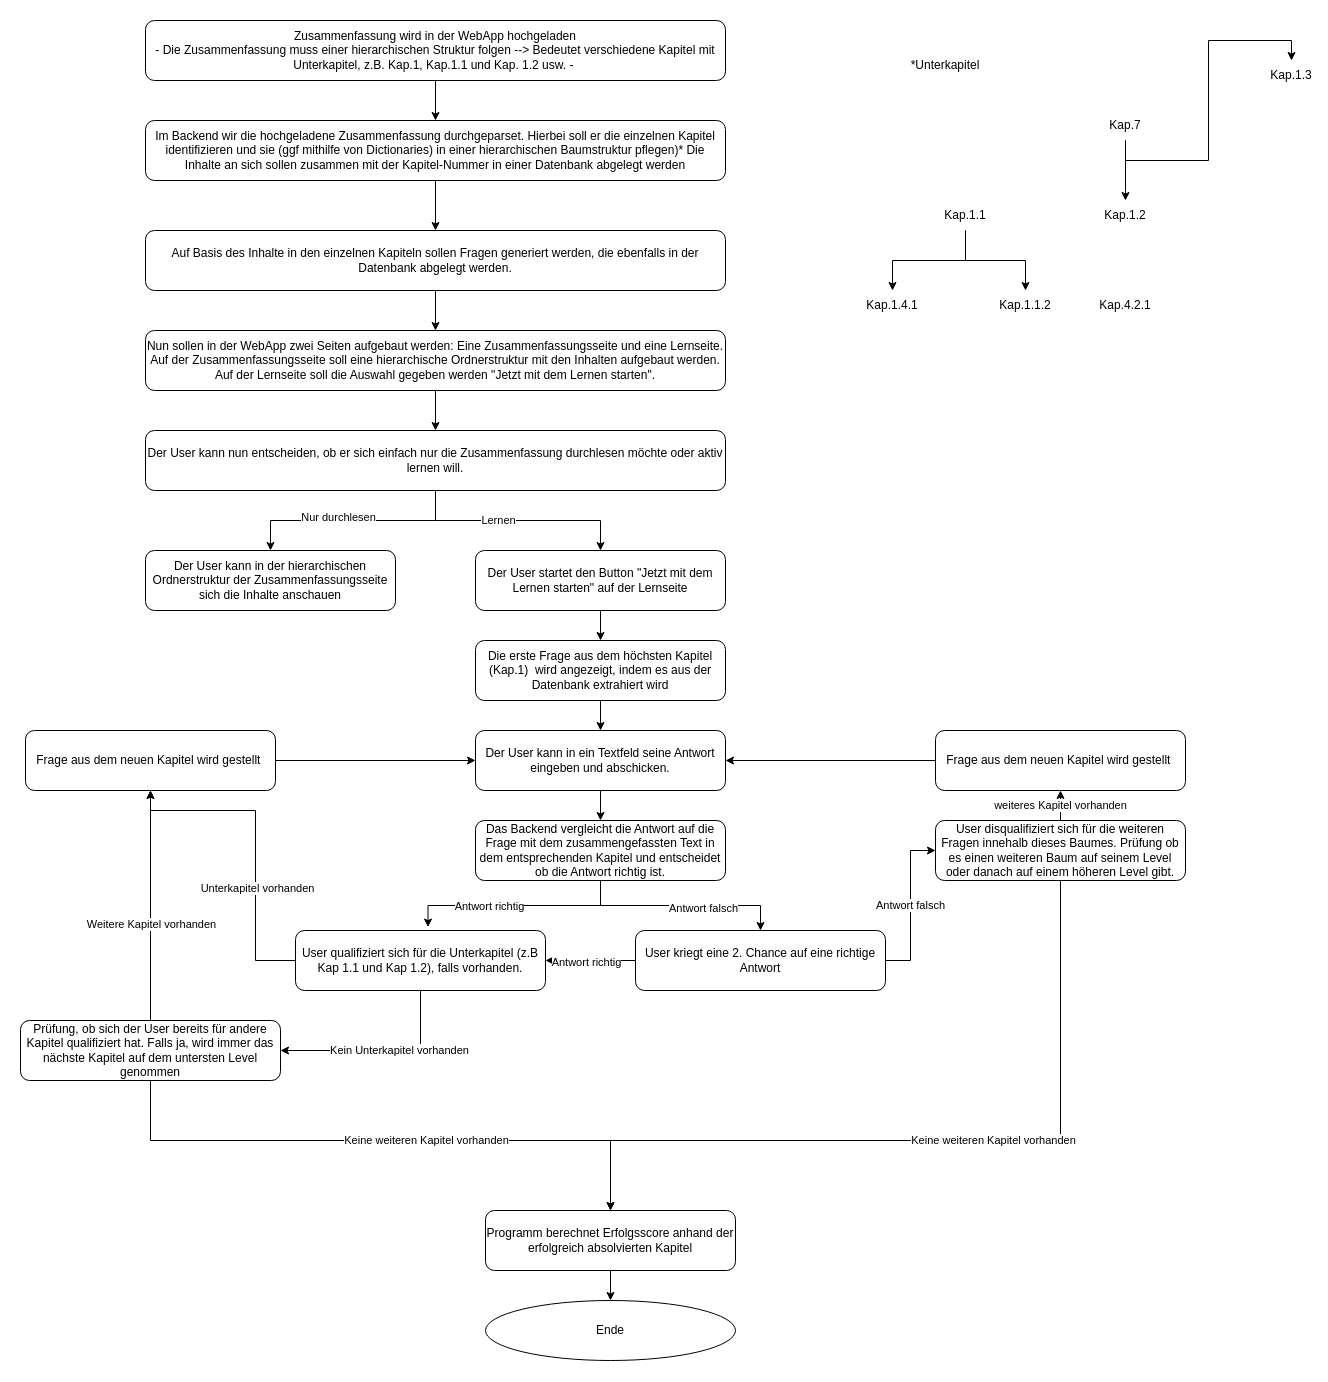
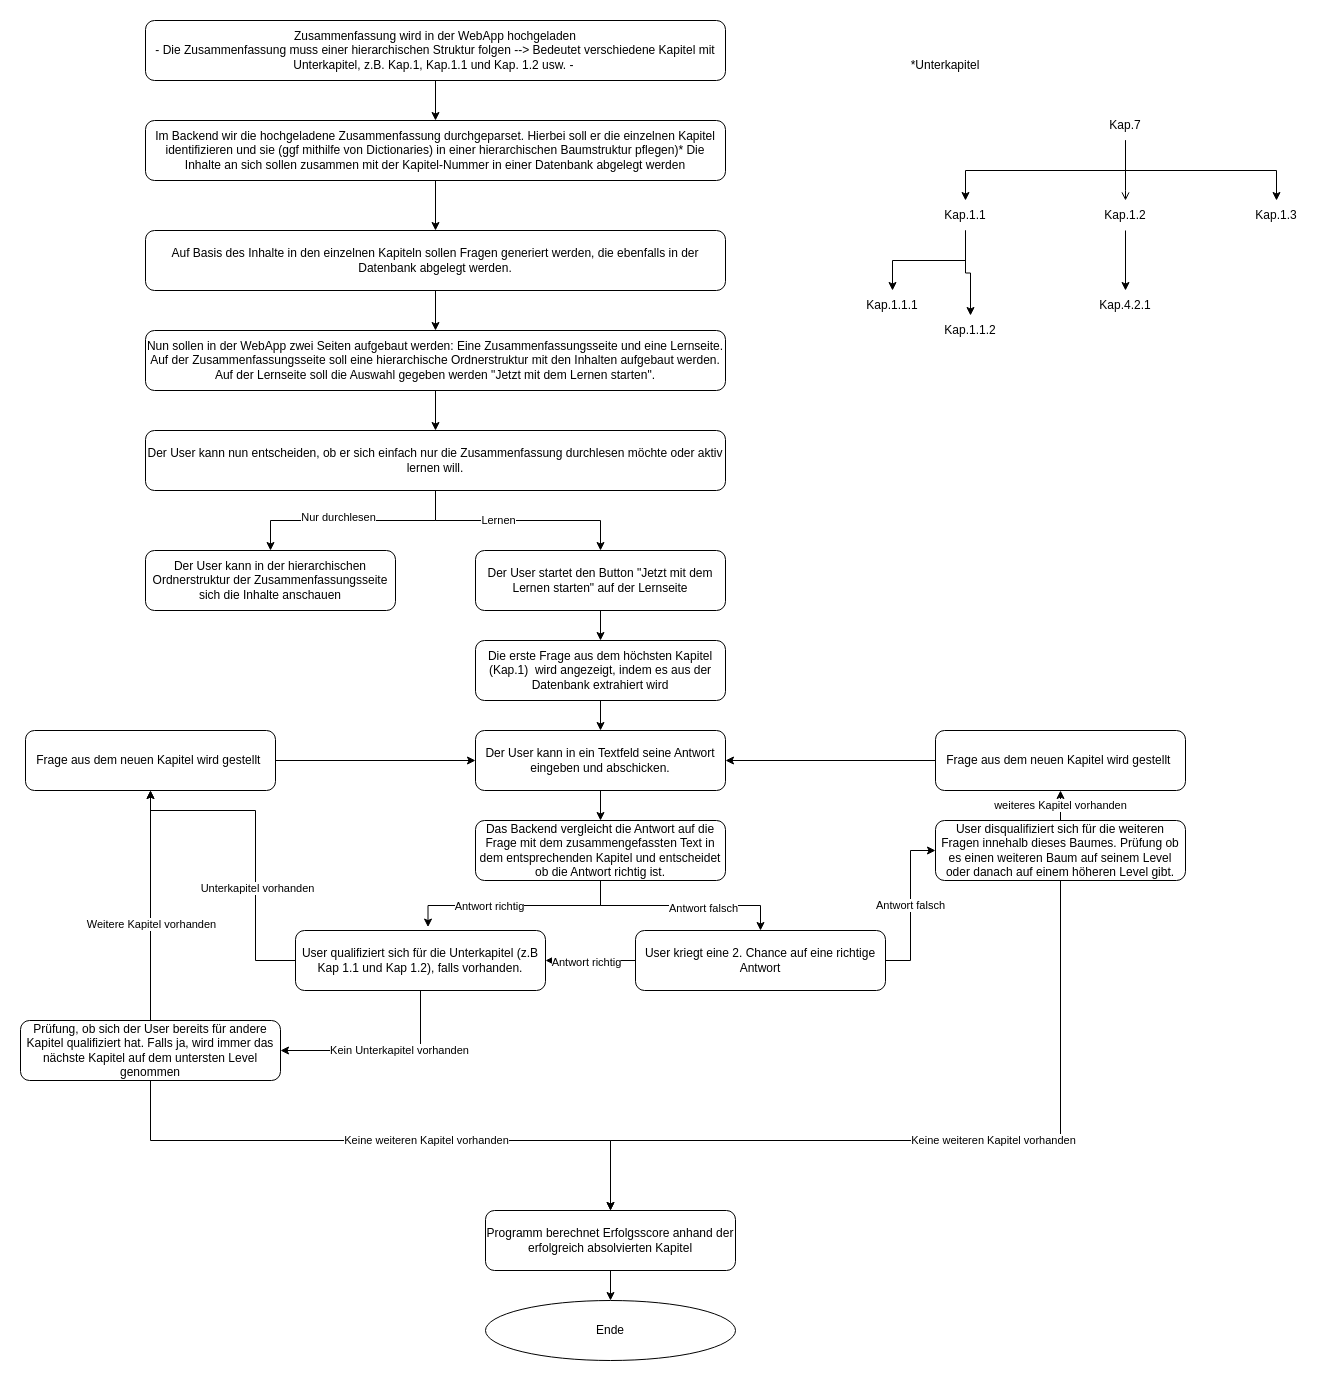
  <mxCell id="0" />
  <mxCell id="1" parent="0" />
  <mxCell id="2" value="" style="edgeStyle=orthogonalEdgeStyle;rounded=0;orthogonalLoop=1;jettySize=auto;html=1;" edge="1" parent="1" source="3" target="5"><mxGeometry relative="1" as="geometry" /></mxCell>
  <mxCell id="3" value="Zusammenfassung wird in der WebApp hochgeladen&lt;br&gt;- Die Zusammenfassung muss einer hierarchischen Struktur folgen --&amp;gt; Bedeutet verschiedene Kapitel mit Unterkapitel, z.B. Kap.1, Kap.1.1 und Kap. 1.2 usw. -&amp;nbsp;" style="rounded=1;whiteSpace=wrap;html=1;" vertex="1" parent="1"><mxGeometry x="145" y="20" width="580" height="60" as="geometry" /></mxCell>
  <mxCell id="4" value="" style="edgeStyle=orthogonalEdgeStyle;rounded=0;orthogonalLoop=1;jettySize=auto;html=1;" edge="1" parent="1" source="5" target="9"><mxGeometry relative="1" as="geometry" /></mxCell>
  <mxCell id="5" value="Im Backend wir die hochgeladene Zusammenfassung durchgeparset. Hierbei soll er die einzelnen Kapitel identifizieren und sie (ggf mithilfe von Dictionaries) in einer hierarchischen Baumstruktur pflegen)* Die Inhalte an sich sollen zusammen mit der Kapitel-Nummer in einer Datenbank abgelegt werden" style="rounded=1;whiteSpace=wrap;html=1;" vertex="1" parent="1"><mxGeometry x="145" y="120" width="580" height="60" as="geometry" /></mxCell>
  <mxCell id="6" value="" style="edgeStyle=orthogonalEdgeStyle;rounded=0;orthogonalLoop=1;jettySize=auto;html=1;" edge="1" parent="1" source="7" target="14"><mxGeometry relative="1" as="geometry" /></mxCell>
  <mxCell id="7" value="Nun sollen in der WebApp zwei Seiten aufgebaut werden: Eine Zusammenfassungsseite und eine Lernseite. Auf der Zusammenfassungsseite soll eine hierarchische Ordnerstruktur mit den Inhalten aufgebaut werden. Auf der Lernseite soll die Auswahl gegeben werden &quot;Jetzt mit dem Lernen starten&quot;." style="rounded=1;whiteSpace=wrap;html=1;" vertex="1" parent="1"><mxGeometry x="145" y="330" width="580" height="60" as="geometry" /></mxCell>
  <mxCell id="8" value="" style="edgeStyle=orthogonalEdgeStyle;rounded=0;orthogonalLoop=1;jettySize=auto;html=1;" edge="1" parent="1" source="9" target="7"><mxGeometry relative="1" as="geometry" /></mxCell>
  <mxCell id="9" value="Auf Basis des Inhalte in den einzelnen Kapiteln sollen Fragen generiert werden, die ebenfalls in der Datenbank abgelegt werden." style="rounded=1;whiteSpace=wrap;html=1;" vertex="1" parent="1"><mxGeometry x="145" y="230" width="580" height="60" as="geometry" /></mxCell>
  <mxCell id="10" style="edgeStyle=orthogonalEdgeStyle;rounded=0;orthogonalLoop=1;jettySize=auto;html=1;exitX=0.5;exitY=1;exitDx=0;exitDy=0;" edge="1" parent="1" source="14" target="15"><mxGeometry relative="1" as="geometry" /></mxCell>
  <mxCell id="11" value="Nur durchlesen" style="edgeLabel;html=1;align=center;verticalAlign=middle;resizable=0;points=[];" vertex="1" connectable="0" parent="10"><mxGeometry x="0.141" y="-4" relative="1" as="geometry"><mxPoint as="offset" /></mxGeometry></mxCell>
  <mxCell id="12" style="edgeStyle=orthogonalEdgeStyle;rounded=0;orthogonalLoop=1;jettySize=auto;html=1;exitX=0.5;exitY=1;exitDx=0;exitDy=0;entryX=0.5;entryY=0;entryDx=0;entryDy=0;" edge="1" parent="1" source="14" target="17"><mxGeometry relative="1" as="geometry" /></mxCell>
  <mxCell id="13" value="Lernen" style="edgeLabel;html=1;align=center;verticalAlign=middle;resizable=0;points=[];" vertex="1" connectable="0" parent="12"><mxGeometry x="-0.186" y="1" relative="1" as="geometry"><mxPoint as="offset" /></mxGeometry></mxCell>
  <mxCell id="14" value="Der User kann nun entscheiden, ob er sich einfach nur die Zusammenfassung durchlesen möchte oder aktiv lernen will." style="rounded=1;whiteSpace=wrap;html=1;" vertex="1" parent="1"><mxGeometry x="145" y="430" width="580" height="60" as="geometry" /></mxCell>
  <mxCell id="15" value="Der User kann in der hierarchischen Ordnerstruktur der Zusammenfassungsseite sich die Inhalte anschauen" style="rounded=1;whiteSpace=wrap;html=1;" vertex="1" parent="1"><mxGeometry x="145" y="550" width="250" height="60" as="geometry" /></mxCell>
  <mxCell id="16" value="" style="edgeStyle=orthogonalEdgeStyle;rounded=0;orthogonalLoop=1;jettySize=auto;html=1;" edge="1" parent="1" source="17" target="19"><mxGeometry relative="1" as="geometry" /></mxCell>
  <mxCell id="17" value="Der User startet den Button &quot;Jetzt mit dem Lernen starten&quot; auf der Lernseite" style="rounded=1;whiteSpace=wrap;html=1;" vertex="1" parent="1"><mxGeometry x="475" y="550" width="250" height="60" as="geometry" /></mxCell>
  <mxCell id="18" value="" style="edgeStyle=orthogonalEdgeStyle;rounded=0;orthogonalLoop=1;jettySize=auto;html=1;" edge="1" parent="1" source="19" target="21"><mxGeometry relative="1" as="geometry" /></mxCell>
  <mxCell id="19" value="Die erste Frage aus dem höchsten Kapitel (Kap.1)&amp;nbsp; wird angezeigt, indem es aus der Datenbank extrahiert wird" style="rounded=1;whiteSpace=wrap;html=1;" vertex="1" parent="1"><mxGeometry x="475" y="640" width="250" height="60" as="geometry" /></mxCell>
  <mxCell id="20" value="" style="edgeStyle=orthogonalEdgeStyle;rounded=0;orthogonalLoop=1;jettySize=auto;html=1;" edge="1" parent="1" source="21" target="26"><mxGeometry relative="1" as="geometry" /></mxCell>
  <mxCell id="21" value="Der User kann in ein Textfeld seine Antwort eingeben und abschicken." style="rounded=1;whiteSpace=wrap;html=1;" vertex="1" parent="1"><mxGeometry x="475" y="730" width="250" height="60" as="geometry" /></mxCell>
  <mxCell id="22" style="edgeStyle=orthogonalEdgeStyle;rounded=0;orthogonalLoop=1;jettySize=auto;html=1;exitX=0.5;exitY=1;exitDx=0;exitDy=0;entryX=0.53;entryY=-0.057;entryDx=0;entryDy=0;entryPerimeter=0;" edge="1" parent="1" source="26" target="31"><mxGeometry relative="1" as="geometry" /></mxCell>
  <mxCell id="23" value="Antwort richtig" style="edgeLabel;html=1;align=center;verticalAlign=middle;resizable=0;points=[];" vertex="1" connectable="0" parent="22"><mxGeometry x="0.249" relative="1" as="geometry"><mxPoint as="offset" /></mxGeometry></mxCell>
  <mxCell id="24" style="edgeStyle=orthogonalEdgeStyle;rounded=0;orthogonalLoop=1;jettySize=auto;html=1;exitX=0.5;exitY=1;exitDx=0;exitDy=0;entryX=0.5;entryY=0;entryDx=0;entryDy=0;" edge="1" parent="1" source="26" target="35"><mxGeometry relative="1" as="geometry" /></mxCell>
  <mxCell id="25" value="Antwort falsch" style="edgeLabel;html=1;align=center;verticalAlign=middle;resizable=0;points=[];" vertex="1" connectable="0" parent="24"><mxGeometry x="0.214" y="-2" relative="1" as="geometry"><mxPoint as="offset" /></mxGeometry></mxCell>
  <mxCell id="26" value="Das Backend vergleicht die Antwort auf die Frage mit dem zusammengefassten Text in dem entsprechenden Kapitel und entscheidet ob die Antwort richtig ist." style="rounded=1;whiteSpace=wrap;html=1;" vertex="1" parent="1"><mxGeometry x="475" y="820" width="250" height="60" as="geometry" /></mxCell>
  <mxCell id="27" style="edgeStyle=orthogonalEdgeStyle;rounded=0;orthogonalLoop=1;jettySize=auto;html=1;exitX=0;exitY=0.5;exitDx=0;exitDy=0;entryX=0.5;entryY=1;entryDx=0;entryDy=0;" edge="1" parent="1" source="31" target="45"><mxGeometry relative="1" as="geometry"><Array as="points"><mxPoint x="255" y="960" /><mxPoint x="255" y="810" /><mxPoint x="150" y="810" /></Array></mxGeometry></mxCell>
  <mxCell id="28" value="Unterkapitel vorhanden" style="edgeLabel;html=1;align=center;verticalAlign=middle;resizable=0;points=[];" vertex="1" connectable="0" parent="27"><mxGeometry x="-0.285" y="-1" relative="1" as="geometry"><mxPoint as="offset" /></mxGeometry></mxCell>
  <mxCell id="29" style="edgeStyle=orthogonalEdgeStyle;rounded=0;orthogonalLoop=1;jettySize=auto;html=1;exitX=0.5;exitY=1;exitDx=0;exitDy=0;entryX=1;entryY=0.5;entryDx=0;entryDy=0;" edge="1" parent="1" source="31" target="50"><mxGeometry relative="1" as="geometry" /></mxCell>
  <mxCell id="30" value="Kein Unterkapitel vorhanden" style="edgeLabel;html=1;align=center;verticalAlign=middle;resizable=0;points=[];" vertex="1" connectable="0" parent="29"><mxGeometry x="-0.183" y="-1" relative="1" as="geometry"><mxPoint as="offset" /></mxGeometry></mxCell>
  <mxCell id="31" value="User qualifiziert sich für die Unterkapitel (z.B Kap 1.1 und Kap 1.2), falls vorhanden." style="rounded=1;whiteSpace=wrap;html=1;" vertex="1" parent="1"><mxGeometry x="295" y="930" width="250" height="60" as="geometry" /></mxCell>
  <mxCell id="32" style="edgeStyle=orthogonalEdgeStyle;rounded=0;orthogonalLoop=1;jettySize=auto;html=1;exitX=0;exitY=0.5;exitDx=0;exitDy=0;entryX=1;entryY=0.5;entryDx=0;entryDy=0;" edge="1" parent="1" source="35" target="31"><mxGeometry relative="1" as="geometry" /></mxCell>
  <mxCell id="33" value="Antwort richtig" style="edgeLabel;html=1;align=center;verticalAlign=middle;resizable=0;points=[];" vertex="1" connectable="0" parent="32"><mxGeometry x="0.12" y="1" relative="1" as="geometry"><mxPoint as="offset" /></mxGeometry></mxCell>
  <mxCell id="34" value="Antwort falsch" style="edgeStyle=orthogonalEdgeStyle;rounded=0;orthogonalLoop=1;jettySize=auto;html=1;exitX=1;exitY=0.5;exitDx=0;exitDy=0;entryX=0;entryY=0.5;entryDx=0;entryDy=0;" edge="1" parent="1" source="35" target="39"><mxGeometry relative="1" as="geometry" /></mxCell>
  <mxCell id="35" value="User kriegt eine 2. Chance auf eine richtige Antwort" style="rounded=1;whiteSpace=wrap;html=1;" vertex="1" parent="1"><mxGeometry x="635" y="930" width="250" height="60" as="geometry" /></mxCell>
  <mxCell id="36" value="weiteres Kapitel vorhanden" style="edgeStyle=orthogonalEdgeStyle;rounded=0;orthogonalLoop=1;jettySize=auto;html=1;exitX=0.5;exitY=0;exitDx=0;exitDy=0;entryX=0.5;entryY=1;entryDx=0;entryDy=0;" edge="1" parent="1" source="39" target="41"><mxGeometry relative="1" as="geometry" /></mxCell>
  <mxCell id="37" style="edgeStyle=orthogonalEdgeStyle;rounded=0;orthogonalLoop=1;jettySize=auto;html=1;exitX=0.5;exitY=1;exitDx=0;exitDy=0;" edge="1" parent="1" source="39" target="43"><mxGeometry relative="1" as="geometry"><Array as="points"><mxPoint x="1060" y="1140" /><mxPoint x="610" y="1140" /></Array></mxGeometry></mxCell>
  <mxCell id="38" value="Keine weiteren Kapitel vorhanden" style="edgeLabel;html=1;align=center;verticalAlign=middle;resizable=0;points=[];" vertex="1" connectable="0" parent="37"><mxGeometry x="-0.16" y="-1" relative="1" as="geometry"><mxPoint as="offset" /></mxGeometry></mxCell>
  <mxCell id="39" value="User disqualifiziert sich für die weiteren Fragen innehalb dieses Baumes. Prüfung ob es einen weiteren Baum auf seinem Level oder danach auf einem höheren Level gibt." style="rounded=1;whiteSpace=wrap;html=1;" vertex="1" parent="1"><mxGeometry x="935" y="820" width="250" height="60" as="geometry" /></mxCell>
  <mxCell id="40" style="edgeStyle=orthogonalEdgeStyle;rounded=0;orthogonalLoop=1;jettySize=auto;html=1;exitX=0;exitY=0.5;exitDx=0;exitDy=0;entryX=1;entryY=0.5;entryDx=0;entryDy=0;" edge="1" parent="1" source="41" target="21"><mxGeometry relative="1" as="geometry" /></mxCell>
  <mxCell id="41" value="Frage aus dem neuen Kapitel wird gestellt&amp;nbsp;" style="rounded=1;whiteSpace=wrap;html=1;" vertex="1" parent="1"><mxGeometry x="935" y="730" width="250" height="60" as="geometry" /></mxCell>
  <mxCell id="42" style="edgeStyle=orthogonalEdgeStyle;rounded=0;orthogonalLoop=1;jettySize=auto;html=1;exitX=0.5;exitY=1;exitDx=0;exitDy=0;entryX=0.5;entryY=0;entryDx=0;entryDy=0;" edge="1" parent="1" source="43" target="51"><mxGeometry relative="1" as="geometry" /></mxCell>
  <mxCell id="43" value="Programm berechnet Erfolgsscore anhand der erfolgreich absolvierten Kapitel" style="rounded=1;whiteSpace=wrap;html=1;" vertex="1" parent="1"><mxGeometry x="485" y="1210" width="250" height="60" as="geometry" /></mxCell>
  <mxCell id="44" style="edgeStyle=orthogonalEdgeStyle;rounded=0;orthogonalLoop=1;jettySize=auto;html=1;exitX=1;exitY=0.5;exitDx=0;exitDy=0;entryX=0;entryY=0.5;entryDx=0;entryDy=0;" edge="1" parent="1" source="45" target="21"><mxGeometry relative="1" as="geometry" /></mxCell>
  <mxCell id="45" value="Frage aus dem neuen Kapitel wird gestellt&amp;nbsp;" style="rounded=1;whiteSpace=wrap;html=1;" vertex="1" parent="1"><mxGeometry x="25" y="730" width="250" height="60" as="geometry" /></mxCell>
  <mxCell id="46" style="edgeStyle=orthogonalEdgeStyle;rounded=0;orthogonalLoop=1;jettySize=auto;html=1;exitX=0.5;exitY=0;exitDx=0;exitDy=0;entryX=0.5;entryY=1;entryDx=0;entryDy=0;" edge="1" parent="1" source="50" target="45"><mxGeometry relative="1" as="geometry" /></mxCell>
  <mxCell id="47" value="Weitere Kapitel vorhanden" style="edgeLabel;html=1;align=center;verticalAlign=middle;resizable=0;points=[];" vertex="1" connectable="0" parent="46"><mxGeometry x="-0.158" relative="1" as="geometry"><mxPoint as="offset" /></mxGeometry></mxCell>
  <mxCell id="48" style="edgeStyle=orthogonalEdgeStyle;rounded=0;orthogonalLoop=1;jettySize=auto;html=1;exitX=0.5;exitY=1;exitDx=0;exitDy=0;entryX=0.5;entryY=0;entryDx=0;entryDy=0;" edge="1" parent="1" source="50" target="43"><mxGeometry relative="1" as="geometry"><Array as="points"><mxPoint x="150" y="1140" /><mxPoint x="610" y="1140" /></Array></mxGeometry></mxCell>
  <mxCell id="49" value="Keine weiteren Kapitel vorhanden" style="edgeLabel;html=1;align=center;verticalAlign=middle;resizable=0;points=[];" vertex="1" connectable="0" parent="48"><mxGeometry x="0.135" y="1" relative="1" as="geometry"><mxPoint as="offset" /></mxGeometry></mxCell>
  <mxCell id="50" value="Prüfung, ob sich der User bereits für andere Kapitel qualifiziert hat. Falls ja, wird immer das nächste Kapitel auf dem untersten Level genommen" style="rounded=1;whiteSpace=wrap;html=1;" vertex="1" parent="1"><mxGeometry x="20" y="1020" width="260" height="60" as="geometry" /></mxCell>
  <mxCell id="51" value="Ende" style="ellipse;whiteSpace=wrap;html=1;" vertex="1" parent="1"><mxGeometry x="485" y="1300" width="250" height="60" as="geometry" /></mxCell>
  <mxCell id="52" value="*Unterkapitel" style="text;html=1;strokeColor=none;fillColor=none;align=center;verticalAlign=middle;whiteSpace=wrap;rounded=0;" vertex="1" parent="1"><mxGeometry x="915" y="50" width="60" height="30" as="geometry" /></mxCell>
- <mxCell id="54" style="edgeStyle=orthogonalEdgeStyle;rounded=0;orthogonalLoop=1;jettySize=auto;html=1;exitX=0.5;exitY=1;exitDx=0;exitDy=0;" edge="1" parent="1" source="56" target="61"><mxGeometry relative="1" as="geometry"><Array as="points"><mxPoint x="1125" y="190" /><mxPoint x="1125" y="190" /></Array></mxGeometry></mxCell>
+ <mxCell id="53" style="edgeStyle=orthogonalEdgeStyle;rounded=0;orthogonalLoop=1;jettySize=auto;html=1;exitX=0.5;exitY=1;exitDx=0;exitDy=0;entryX=0.5;entryY=0;entryDx=0;entryDy=0;" edge="1" parent="1" source="56" target="59"><mxGeometry relative="1" as="geometry" /></mxCell>
+ <mxCell id="54" style="edgeStyle=orthogonalEdgeStyle;rounded=0;orthogonalLoop=1;jettySize=auto;html=1;exitX=0.5;exitY=1;exitDx=0;exitDy=0;endArrow=open;" edge="1" parent="1" source="56" target="61"><mxGeometry relative="1" as="geometry"><Array as="points"><mxPoint x="1125" y="190" /><mxPoint x="1125" y="190" /></Array></mxGeometry></mxCell>
  <mxCell id="55" style="edgeStyle=orthogonalEdgeStyle;rounded=0;orthogonalLoop=1;jettySize=auto;html=1;exitX=0.5;exitY=1;exitDx=0;exitDy=0;entryX=0.5;entryY=0;entryDx=0;entryDy=0;" edge="1" parent="1" source="56" target="62"><mxGeometry relative="1" as="geometry" /></mxCell>
  <mxCell id="56" value="Kap.7" style="text;html=1;strokeColor=none;fillColor=none;align=center;verticalAlign=middle;whiteSpace=wrap;rounded=0;" vertex="1" parent="1"><mxGeometry x="1095" y="110" width="60" height="30" as="geometry" /></mxCell>
  <mxCell id="57" style="edgeStyle=orthogonalEdgeStyle;rounded=0;orthogonalLoop=1;jettySize=auto;html=1;exitX=0.5;exitY=1;exitDx=0;exitDy=0;entryX=0.5;entryY=0;entryDx=0;entryDy=0;" edge="1" parent="1" source="59" target="63"><mxGeometry relative="1" as="geometry" /></mxCell>
  <mxCell id="58" style="edgeStyle=orthogonalEdgeStyle;rounded=0;orthogonalLoop=1;jettySize=auto;html=1;exitX=0.5;exitY=1;exitDx=0;exitDy=0;entryX=0.5;entryY=0;entryDx=0;entryDy=0;" edge="1" parent="1" source="59" target="64"><mxGeometry relative="1" as="geometry" /></mxCell>
  <mxCell id="59" value="Kap.1.1" style="text;html=1;strokeColor=none;fillColor=none;align=center;verticalAlign=middle;whiteSpace=wrap;rounded=0;" vertex="1" parent="1"><mxGeometry x="935" y="200" width="60" height="30" as="geometry" /></mxCell>
+ <mxCell id="60" style="edgeStyle=orthogonalEdgeStyle;rounded=0;orthogonalLoop=1;jettySize=auto;html=1;exitX=0.5;exitY=1;exitDx=0;exitDy=0;" edge="1" parent="1" source="61" target="65"><mxGeometry relative="1" as="geometry" /></mxCell>
  <mxCell id="61" value="Kap.1.2" style="text;html=1;strokeColor=none;fillColor=none;align=center;verticalAlign=middle;whiteSpace=wrap;rounded=0;" vertex="1" parent="1"><mxGeometry x="1095" y="200" width="60" height="30" as="geometry" /></mxCell>
- <mxCell id="62" value="Kap.1.3" style="text;html=1;strokeColor=none;fillColor=none;align=center;verticalAlign=middle;whiteSpace=wrap;rounded=0;" vertex="1" parent="1"><mxGeometry x="1261" y="60" width="60" height="30" as="geometry" /></mxCell>
- <mxCell id="63" value="Kap.1.4.1" style="text;html=1;strokeColor=none;fillColor=none;align=center;verticalAlign=middle;whiteSpace=wrap;rounded=0;" vertex="1" parent="1"><mxGeometry x="862" y="290" width="60" height="30" as="geometry" /></mxCell>
- <mxCell id="64" value="Kap.1.1.2" style="text;html=1;strokeColor=none;fillColor=none;align=center;verticalAlign=middle;whiteSpace=wrap;rounded=0;" vertex="1" parent="1"><mxGeometry x="995" y="290" width="60" height="30" as="geometry" /></mxCell>
+ <mxCell id="62" value="Kap.1.3" style="text;html=1;strokeColor=none;fillColor=none;align=center;verticalAlign=middle;whiteSpace=wrap;rounded=0;" vertex="1" parent="1"><mxGeometry x="1246" y="200" width="60" height="30" as="geometry" /></mxCell>
+ <mxCell id="63" value="Kap.1.1.1" style="text;html=1;strokeColor=none;fillColor=none;align=center;verticalAlign=middle;whiteSpace=wrap;rounded=0;" vertex="1" parent="1"><mxGeometry x="862" y="290" width="60" height="30" as="geometry" /></mxCell>
+ <mxCell id="64" value="Kap.1.1.2" style="text;html=1;strokeColor=none;fillColor=none;align=center;verticalAlign=middle;whiteSpace=wrap;rounded=0;" vertex="1" parent="1"><mxGeometry x="940" y="315" width="60" height="30" as="geometry" /></mxCell>
  <mxCell id="65" value="Kap.4.2.1" style="text;html=1;strokeColor=none;fillColor=none;align=center;verticalAlign=middle;whiteSpace=wrap;rounded=0;" vertex="1" parent="1"><mxGeometry x="1095" y="290" width="60" height="30" as="geometry" /></mxCell>
